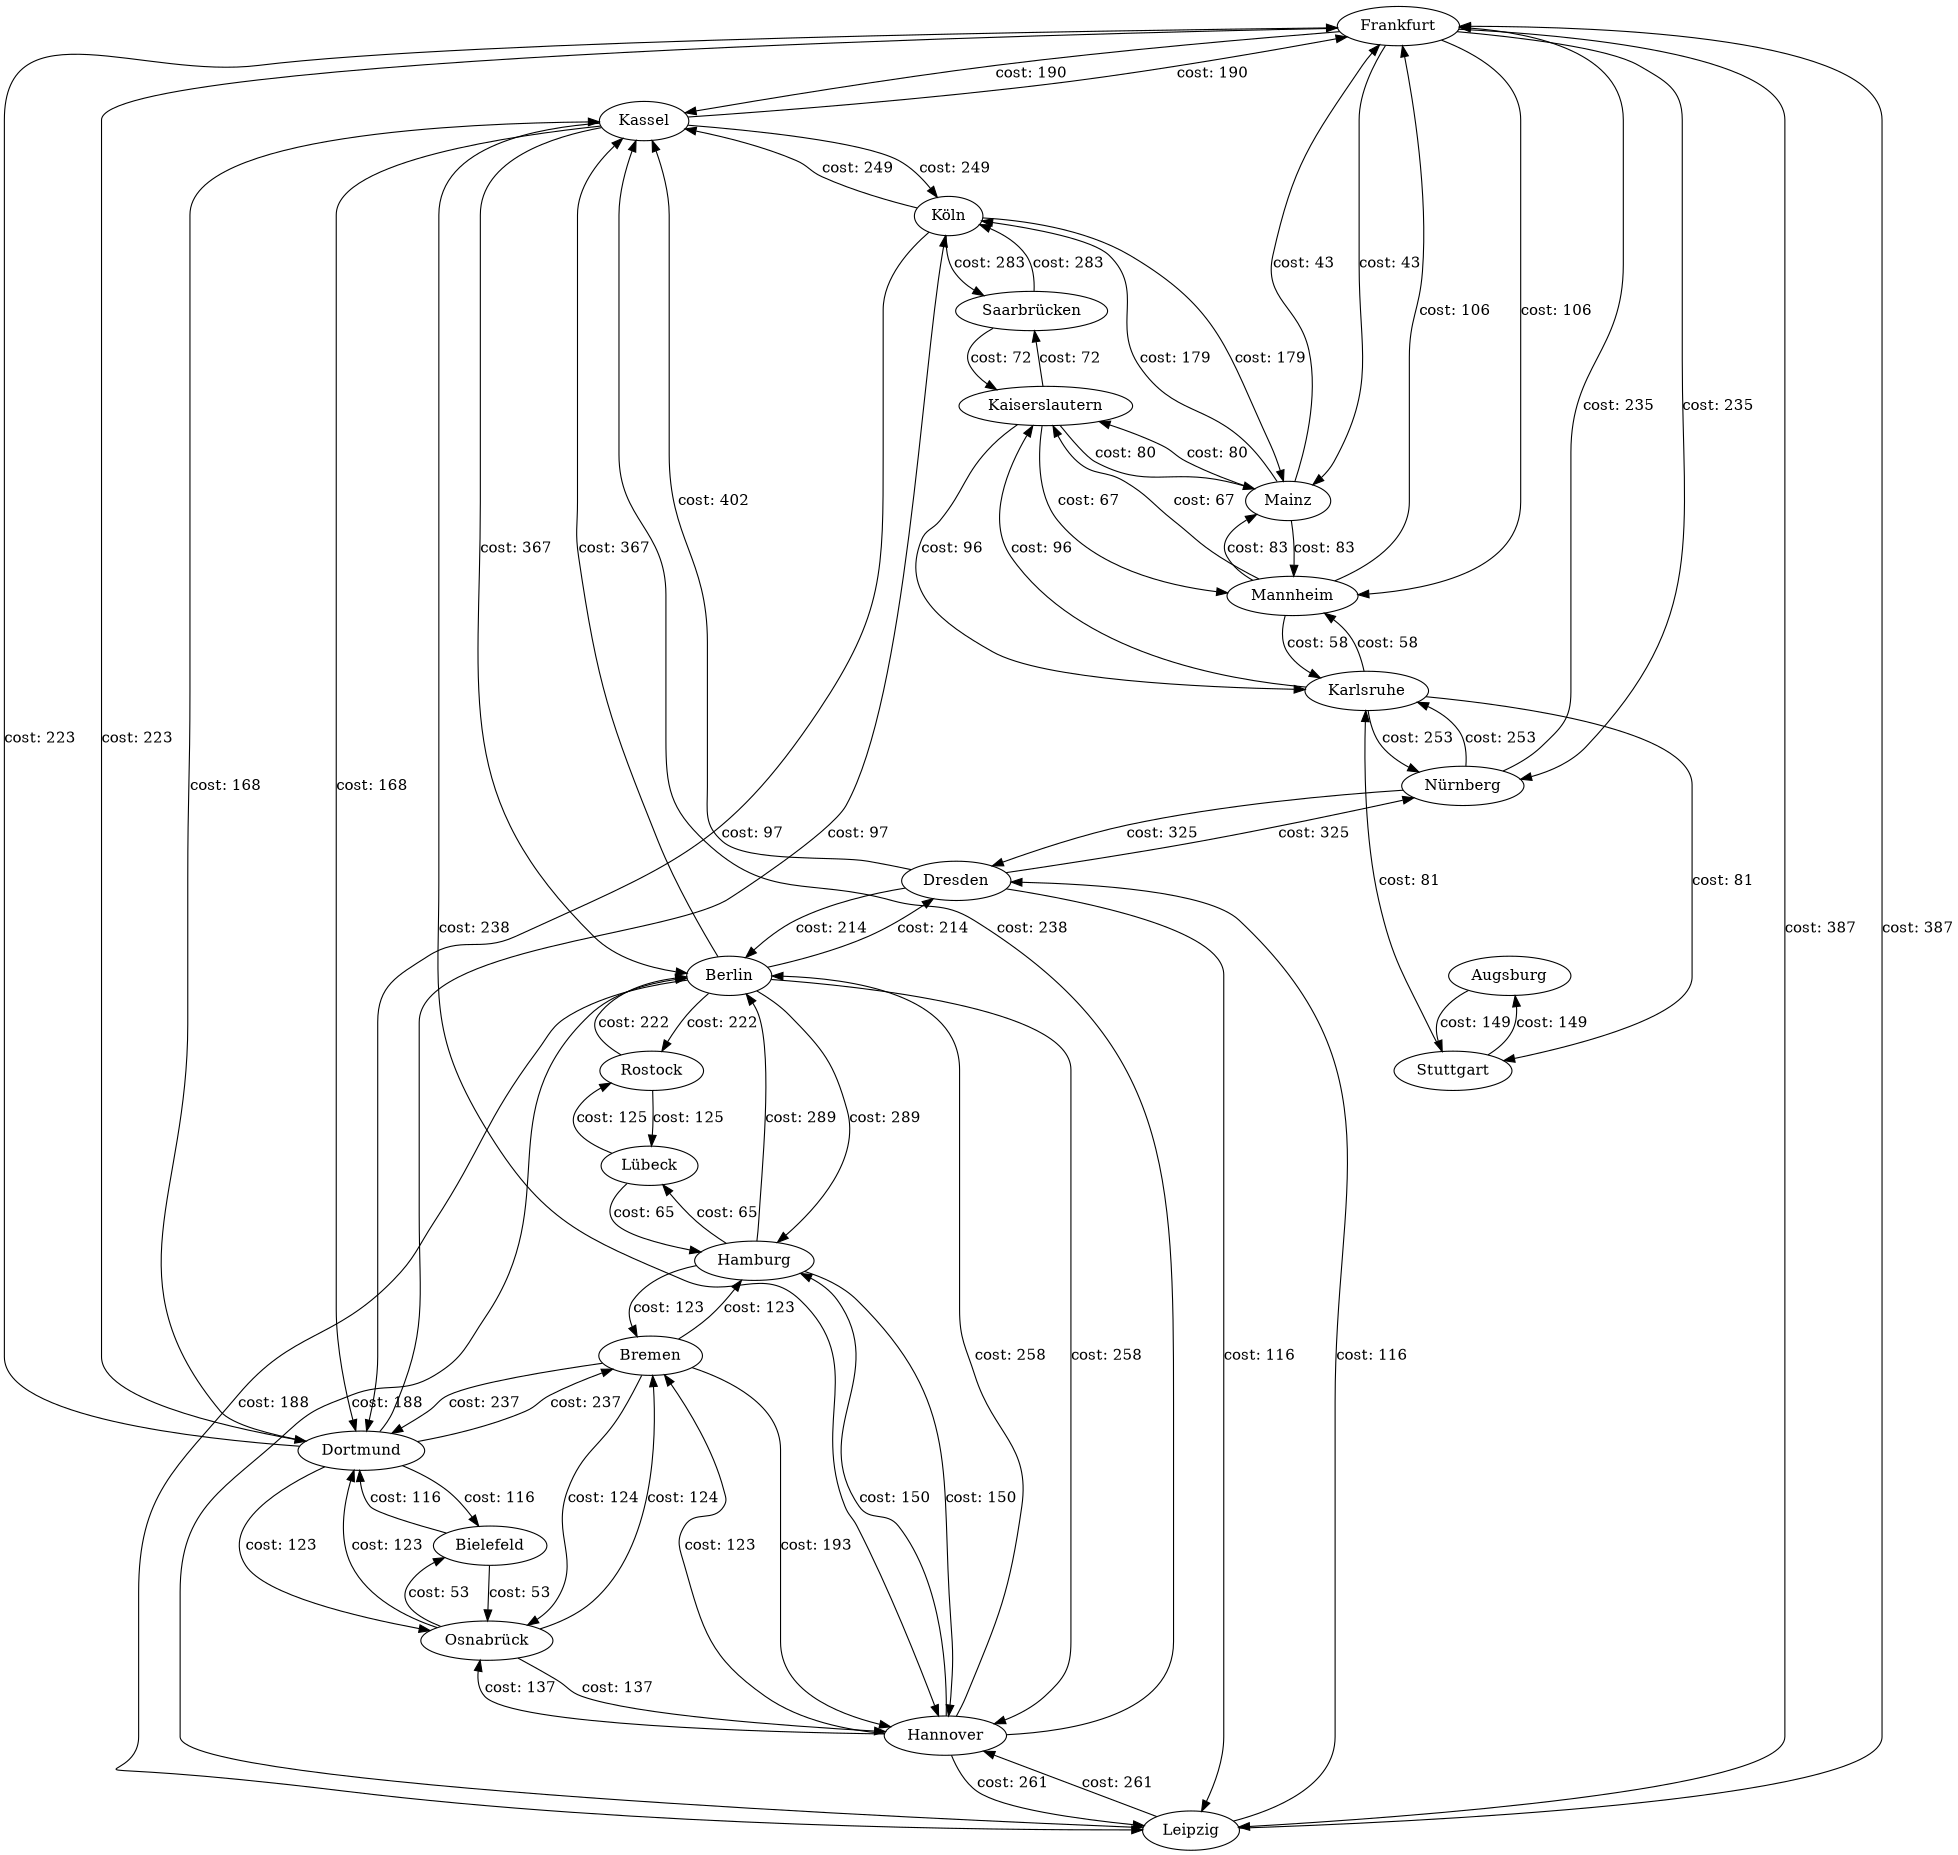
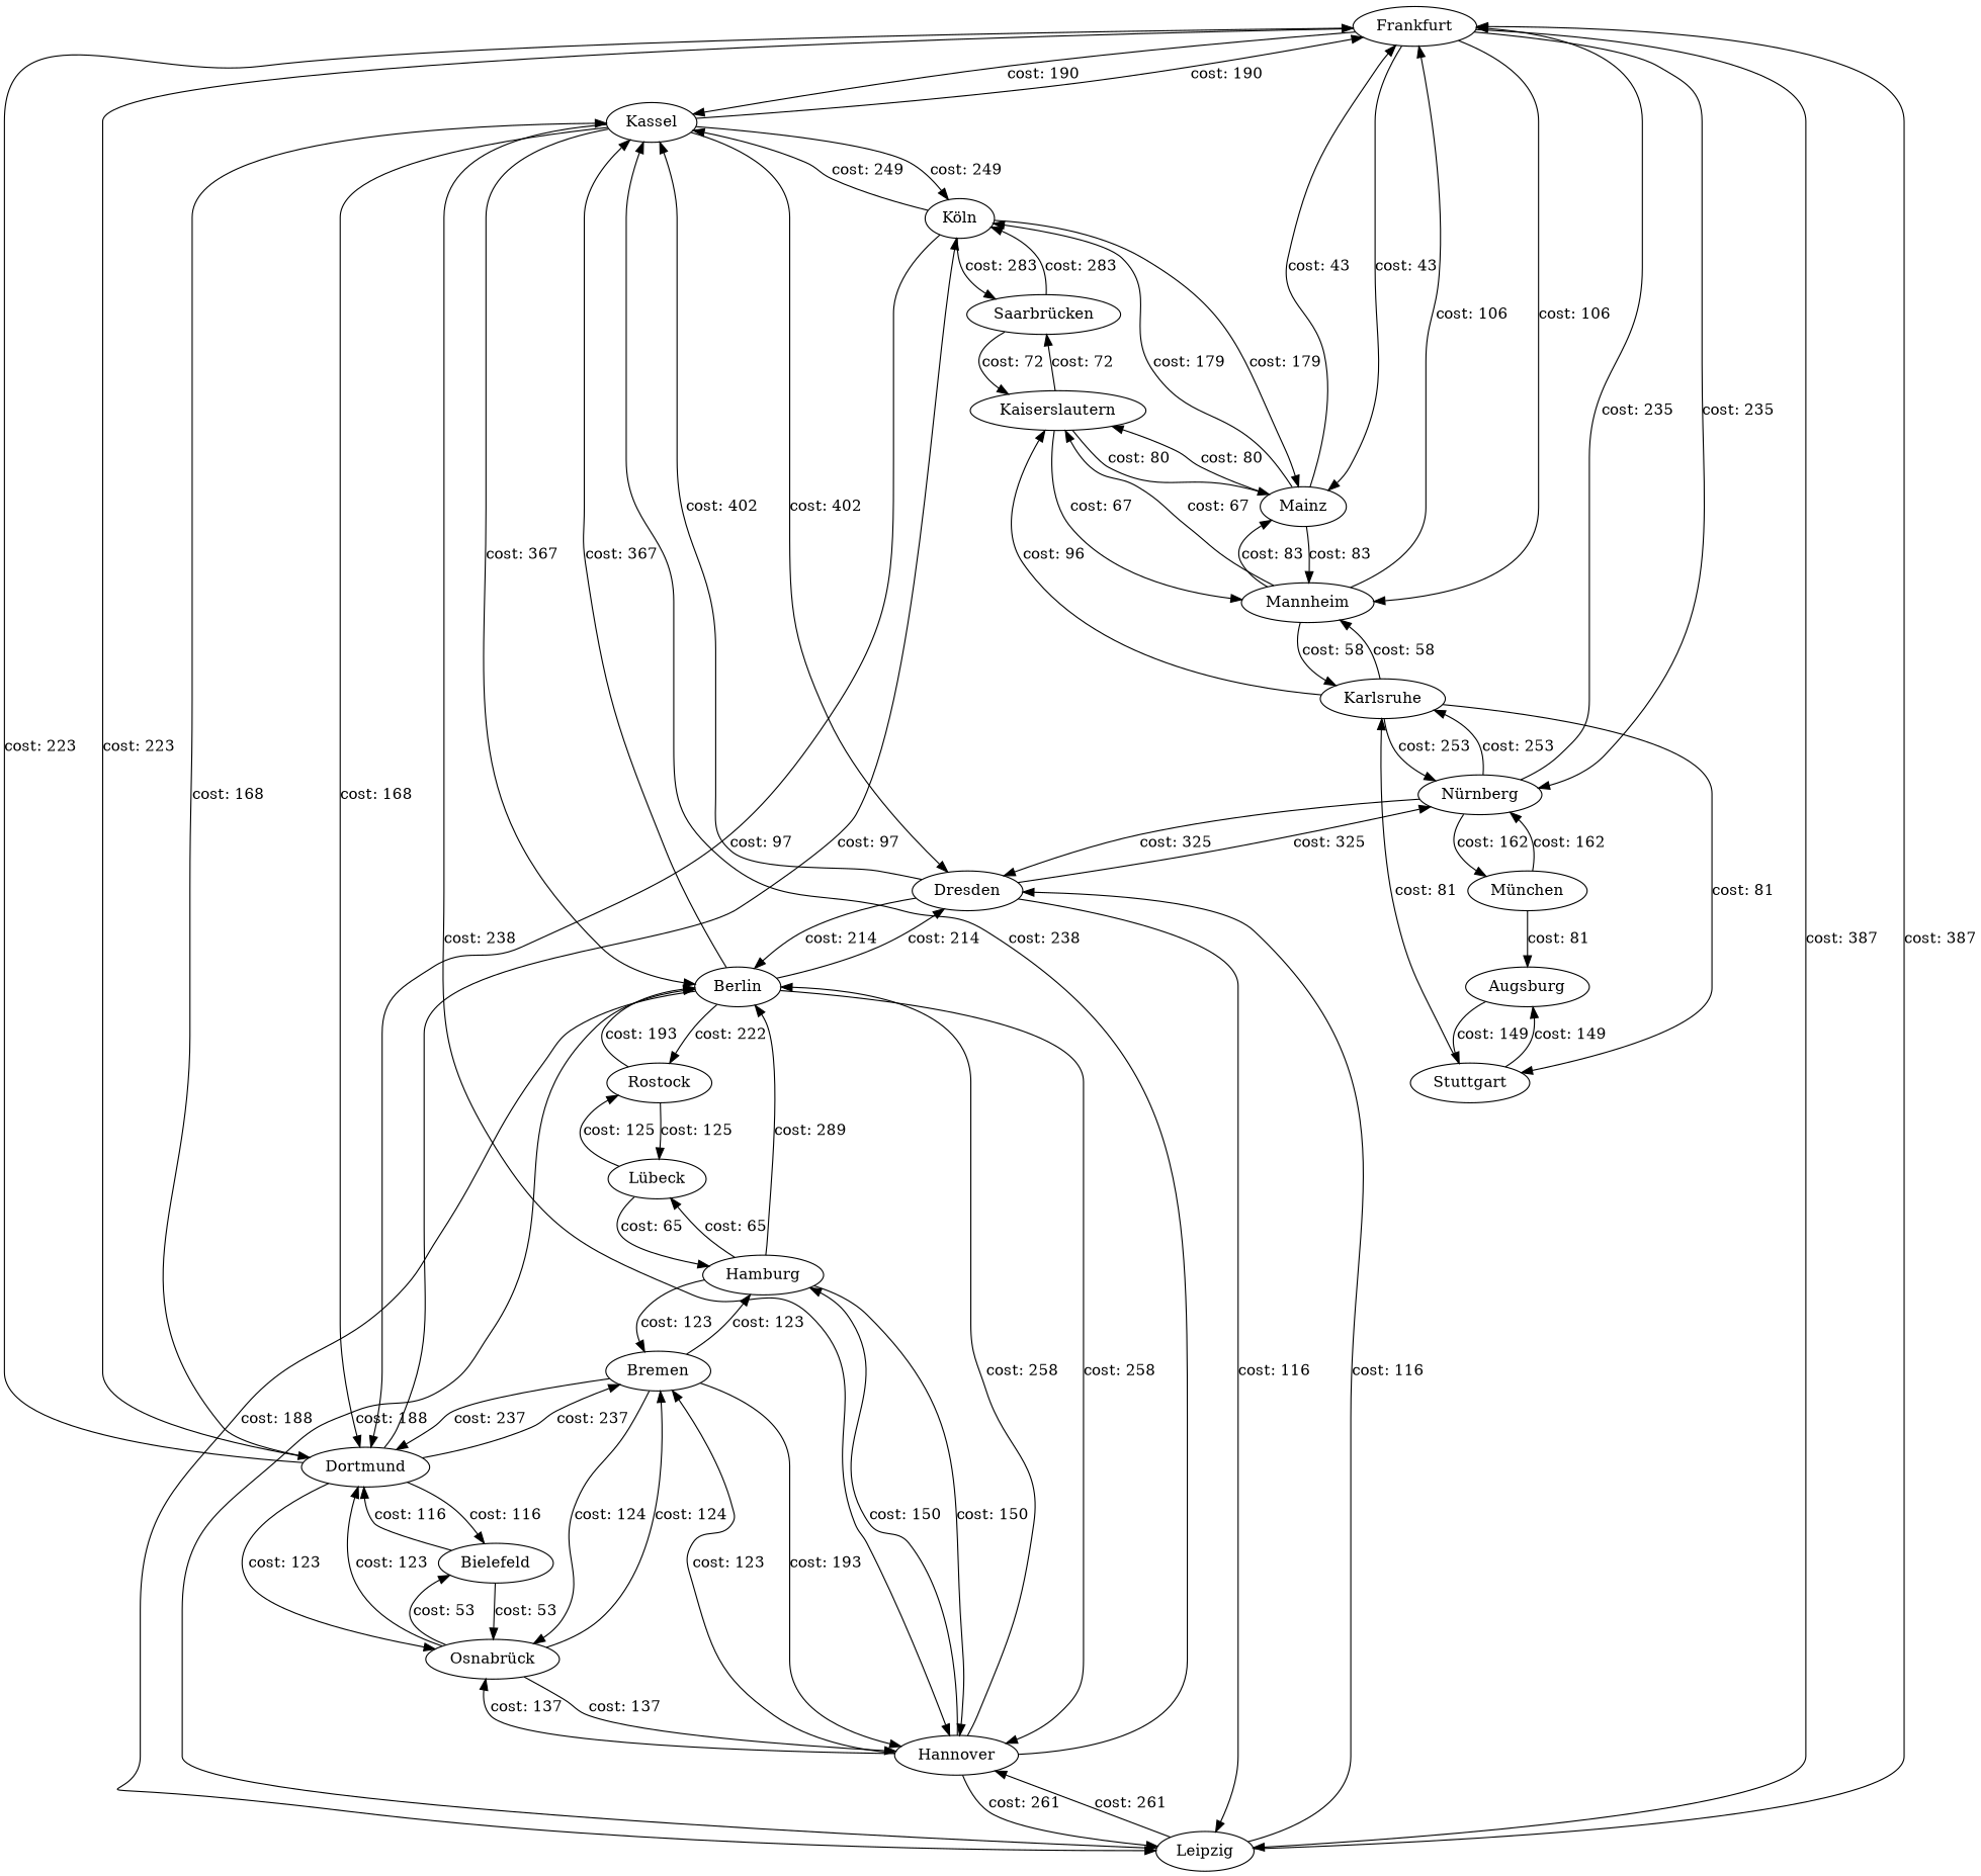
  digraph {
    n1 [label=Frankfurt]
    n2 [label=Kassel]
    n3 [label=Leipzig]
    n4 [label=Dortmund]
    n5 [label=Mainz]
    n6 [label="Nürnberg"]
    n7 [label=Mannheim]
    n8 [label=Dresden]
    n9 [label=Berlin]
    n10 [label=Hannover]
    n11 [label="Köln"]
    n12 [label="Osnabrück"]
    n13 [label=Bremen]
    n14 [label=Bielefeld]
    n15 [label=Kaiserslautern]
+   n16 [label="München"]
    n17 [label=Karlsruhe]
    n18 [label=Hamburg]
    n19 [label=Rostock]
    n20 [label="Saarbrücken"]
    n21 [label=Augsburg]
    n22 [label=Stuttgart]
    n23 [label="Lübeck"]
    n1 -> n2 [label="cost: 190"]
    n1 -> n3 [label="cost: 387"]
    n1 -> n4 [label="cost: 223"]
    n1 -> n5 [label="cost: 43"]
    n1 -> n6 [label="cost: 235"]
    n1 -> n7 [label="cost: 106"]
    n2 -> n1 [label="cost: 190"]
    n2 -> n4 [label="cost: 168"]
+   n2 -> n8 [label="cost: 402"]
    n2 -> n9 [label="cost: 367"]
    n2 -> n10 [label="cost: 238"]
    n2 -> n11 [label="cost: 249"]
    n3 -> n1 [label="cost: 387"]
    n3 -> n8 [label="cost: 116"]
    n3 -> n9 [label="cost: 188"]
    n3 -> n10 [label="cost: 261"]
    n4 -> n1 [label="cost: 223"]
    n4 -> n2 [label="cost: 168"]
    n4 -> n11 [label="cost: 97"]
    n4 -> n12 [label="cost: 123"]
    n4 -> n13 [label="cost: 237"]
    n4 -> n14 [label="cost: 116"]
    n5 -> n1 [label="cost: 43"]
    n5 -> n7 [label="cost: 83"]
    n5 -> n11 [label="cost: 179"]
    n5 -> n15 [label="cost: 80"]
    n6 -> n1 [label="cost: 235"]
    n6 -> n8 [label="cost: 325"]
+   n6 -> n16 [label="cost: 162"]
    n6 -> n17 [label="cost: 253"]
    n7 -> n1 [label="cost: 106"]
    n7 -> n5 [label="cost: 83"]
    n7 -> n15 [label="cost: 67"]
    n7 -> n17 [label="cost: 58"]
    n8 -> n2 [label="cost: 402"]
    n8 -> n3 [label="cost: 116"]
    n8 -> n6 [label="cost: 325"]
    n8 -> n9 [label="cost: 214"]
    n9 -> n2 [label="cost: 367"]
    n9 -> n3 [label="cost: 188"]
    n9 -> n8 [label="cost: 214"]
    n9 -> n10 [label="cost: 258"]
-   n9 -> n18 [label="cost: 289"]
    n9 -> n19 [label="cost: 222"]
    n10 -> n2 [label="cost: 238"]
    n10 -> n3 [label="cost: 261"]
    n10 -> n9 [label="cost: 258"]
    n10 -> n12 [label="cost: 137"]
    n10 -> n13 [label="cost: 123"]
    n10 -> n18 [label="cost: 150"]
    n11 -> n2 [label="cost: 249"]
    n11 -> n4 [label="cost: 97"]
    n11 -> n5 [label="cost: 179"]
    n11 -> n20 [label="cost: 283"]
    n12 -> n4 [label="cost: 123"]
    n12 -> n10 [label="cost: 137"]
    n12 -> n13 [label="cost: 124"]
    n12 -> n14 [label="cost: 53"]
    n13 -> n4 [label="cost: 237"]
    n13 -> n10 [label="cost: 193"]
    n13 -> n12 [label="cost: 124"]
    n13 -> n18 [label="cost: 123"]
    n14 -> n4 [label="cost: 116"]
    n14 -> n12 [label="cost: 53"]
    n15 -> n5 [label="cost: 80"]
    n15 -> n7 [label="cost: 67"]
-   n15 -> n17 [label="cost: 96"]
    n15 -> n20 [label="cost: 72"]
+   n16 -> n6 [label="cost: 162"]
+   n16 -> n21 [label="cost: 81"]
    n17 -> n6 [label="cost: 253"]
    n17 -> n7 [label="cost: 58"]
    n17 -> n15 [label="cost: 96"]
    n17 -> n22 [label="cost: 81"]
    n18 -> n9 [label="cost: 289"]
    n18 -> n10 [label="cost: 150"]
    n18 -> n13 [label="cost: 123"]
    n18 -> n23 [label="cost: 65"]
-   n19 -> n9 [label="cost: 222"]
+   n19 -> n9 [label="cost: 193"]
    n19 -> n23 [label="cost: 125"]
    n20 -> n11 [label="cost: 283"]
    n20 -> n15 [label="cost: 72"]
    n21 -> n22 [label="cost: 149"]
    n22 -> n17 [label="cost: 81"]
    n22 -> n21 [label="cost: 149"]
    n23 -> n18 [label="cost: 65"]
    n23 -> n19 [label="cost: 125"]
  }
